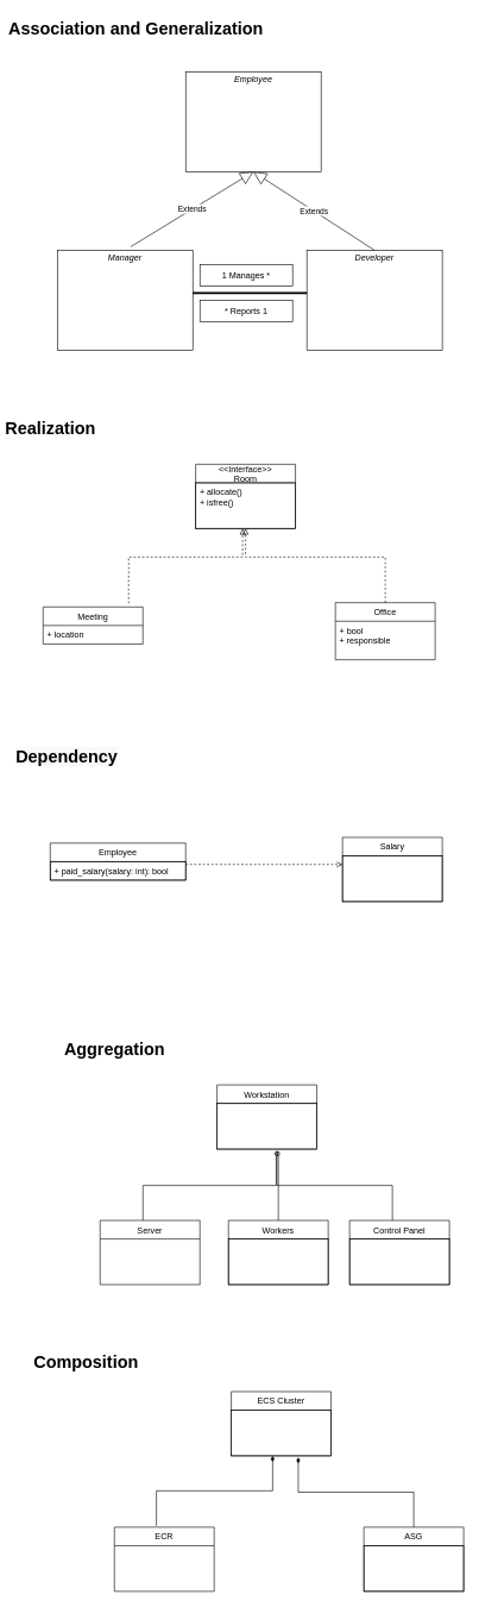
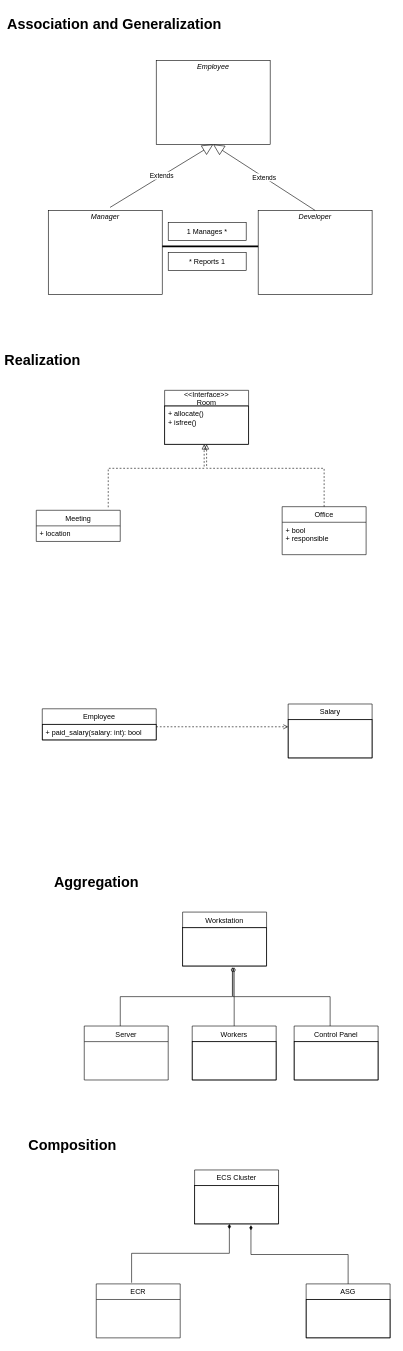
  <mxCell id="0" />
  <mxCell id="1" parent="0" />
  <mxCell id="2" value="&lt;p style=&quot;margin: 0px ; margin-top: 4px ; text-align: center&quot;&gt;&lt;i&gt;Manager&lt;/i&gt;&lt;/p&gt;" style="verticalAlign=top;align=left;overflow=fill;fontSize=12;fontFamily=Helvetica;html=1;fillColor=default;strokeColor=default;fontColor=default;" vertex="1" parent="1"><mxGeometry x="80" y="350" width="190" height="140" as="geometry" /></mxCell>
  <mxCell id="3" value="&lt;p style=&quot;margin: 0px ; margin-top: 4px ; text-align: center&quot;&gt;&lt;i&gt;Developer&lt;/i&gt;&lt;/p&gt;" style="verticalAlign=top;align=left;overflow=fill;fontSize=12;fontFamily=Helvetica;html=1;fillColor=default;strokeColor=default;fontColor=default;" vertex="1" parent="1"><mxGeometry x="430" y="350" width="190" height="140" as="geometry" /></mxCell>
  <mxCell id="4" value="" style="endArrow=none;startArrow=none;endFill=0;startFill=0;endSize=8;html=1;verticalAlign=bottom;labelBackgroundColor=none;strokeWidth=3;rounded=0;fontColor=default;fillColor=default;strokeColor=default;" edge="1" parent="1"><mxGeometry width="160" relative="1" as="geometry"><mxPoint x="270" y="410" as="sourcePoint" /><mxPoint x="430" y="410" as="targetPoint" /></mxGeometry></mxCell>
  <mxCell id="5" value="* Reports 1" style="text;html=1;strokeColor=default;fillColor=default;align=center;verticalAlign=middle;whiteSpace=wrap;rounded=0;fontColor=default;" vertex="1" parent="1"><mxGeometry x="280" y="420" width="130" height="30" as="geometry" /></mxCell>
  <mxCell id="6" value="1 Manages *" style="text;html=1;strokeColor=default;fillColor=default;align=center;verticalAlign=middle;whiteSpace=wrap;rounded=0;fontColor=default;" vertex="1" parent="1"><mxGeometry x="280" y="370" width="130" height="30" as="geometry" /></mxCell>
  <mxCell id="7" value="&lt;p style=&quot;margin: 0px ; margin-top: 4px ; text-align: center&quot;&gt;&lt;i&gt;Employee&lt;/i&gt;&lt;/p&gt;" style="verticalAlign=top;align=left;overflow=fill;fontSize=12;fontFamily=Helvetica;html=1;fillColor=default;strokeColor=default;fontColor=default;" vertex="1" parent="1"><mxGeometry x="260" y="100" width="190" height="140" as="geometry" /></mxCell>
  <mxCell id="8" value="Extends" style="endArrow=block;endSize=16;endFill=0;html=1;rounded=0;fontColor=default;strokeColor=default;fillColor=default;labelBackgroundColor=default;exitX=0.542;exitY=-0.036;exitDx=0;exitDy=0;exitPerimeter=0;" edge="1" parent="1" source="2"><mxGeometry width="160" relative="1" as="geometry"><mxPoint x="135" y="270" as="sourcePoint" /><mxPoint x="355" y="240" as="targetPoint" /><Array as="points" /></mxGeometry></mxCell>
  <mxCell id="9" value="Extends" style="endArrow=block;endSize=16;endFill=0;html=1;rounded=0;labelBackgroundColor=default;fontColor=default;strokeColor=default;fillColor=default;entryX=0.5;entryY=1;entryDx=0;entryDy=0;exitX=0.5;exitY=0;exitDx=0;exitDy=0;" edge="1" parent="1" source="3" target="7"><mxGeometry width="160" relative="1" as="geometry"><mxPoint x="530" y="340" as="sourcePoint" /><mxPoint x="550" y="270" as="targetPoint" /></mxGeometry></mxCell>
  <mxCell id="10" value="Meeting" style="swimlane;fontStyle=0;childLayout=stackLayout;horizontal=1;startSize=26;fillColor=none;horizontalStack=0;resizeParent=1;resizeParentMax=0;resizeLast=0;collapsible=1;marginBottom=0;fontColor=default;strokeColor=default;" vertex="1" parent="1"><mxGeometry x="60" y="850" width="140" height="52" as="geometry" /></mxCell>
  <mxCell id="11" value="+ location" style="text;strokeColor=none;fillColor=none;align=left;verticalAlign=top;spacingLeft=4;spacingRight=4;overflow=hidden;rotatable=0;points=[[0,0.5],[1,0.5]];portConstraint=eastwest;fontColor=default;" vertex="1" parent="10"><mxGeometry y="26" width="140" height="26" as="geometry" /></mxCell>
  <mxCell id="12" value="Office" style="swimlane;fontStyle=0;childLayout=stackLayout;horizontal=1;startSize=26;fillColor=none;horizontalStack=0;resizeParent=1;resizeParentMax=0;resizeLast=0;collapsible=1;marginBottom=0;fontColor=default;strokeColor=default;" vertex="1" parent="1"><mxGeometry x="470" y="844" width="140" height="80" as="geometry" /></mxCell>
  <mxCell id="13" value="+ bool&#10;+ responsible" style="text;strokeColor=none;fillColor=none;align=left;verticalAlign=top;spacingLeft=4;spacingRight=4;overflow=hidden;rotatable=0;points=[[0,0.5],[1,0.5]];portConstraint=eastwest;fontColor=default;" vertex="1" parent="12"><mxGeometry y="26" width="140" height="54" as="geometry" /></mxCell>
  <mxCell id="14" value="&lt;&lt;Interface&gt;&gt;&#10;Room" style="swimlane;fontStyle=0;childLayout=stackLayout;horizontal=1;startSize=26;fillColor=none;horizontalStack=0;resizeParent=1;resizeParentMax=0;resizeLast=0;collapsible=1;marginBottom=0;fontColor=default;strokeColor=default;" vertex="1" parent="1"><mxGeometry x="274" y="650" width="140" height="90" as="geometry" /></mxCell>
  <mxCell id="15" value="+ allocate()&#10;+ isfree()" style="text;strokeColor=default;fillColor=none;align=left;verticalAlign=top;spacingLeft=4;spacingRight=4;overflow=hidden;rotatable=0;points=[[0,0.5],[1,0.5]];portConstraint=eastwest;fontColor=default;" vertex="1" parent="14"><mxGeometry y="26" width="140" height="64" as="geometry" /></mxCell>
  <mxCell id="16" value="" style="edgeStyle=elbowEdgeStyle;html=1;endArrow=block;elbow=vertical;endFill=0;dashed=1;rounded=0;labelBackgroundColor=default;fontColor=default;strokeColor=default;fillColor=default;" edge="1" parent="1" target="15"><mxGeometry width="100" height="75" relative="1" as="geometry"><mxPoint x="540" y="844" as="sourcePoint" /><mxPoint x="640" y="769" as="targetPoint" /><Array as="points"><mxPoint x="510" y="780" /><mxPoint x="460" y="770" /><mxPoint x="440" y="791" /></Array></mxGeometry></mxCell>
  <mxCell id="17" value="" style="edgeStyle=elbowEdgeStyle;html=1;endArrow=block;elbow=vertical;endFill=0;dashed=1;rounded=0;labelBackgroundColor=default;fontColor=default;strokeColor=default;fillColor=default;entryX=0.471;entryY=1;entryDx=0;entryDy=0;entryPerimeter=0;" edge="1" parent="1" target="15"><mxGeometry width="100" height="75" relative="1" as="geometry"><mxPoint x="180" y="845" as="sourcePoint" /><mxPoint x="280" y="770" as="targetPoint" /><Array as="points"><mxPoint x="230" y="780" /></Array></mxGeometry></mxCell>
  <mxCell id="18" value="Association and Generalization" style="text;strokeColor=none;fillColor=none;html=1;fontSize=24;fontStyle=1;verticalAlign=middle;align=center;fontColor=default;" vertex="1" parent="1"><mxGeometry x="140" y="20" width="100" height="40" as="geometry" /></mxCell>
  <mxCell id="19" value="Realization" style="text;strokeColor=none;fillColor=none;html=1;fontSize=24;fontStyle=1;verticalAlign=middle;align=center;fontColor=default;" vertex="1" parent="1"><mxGeometry x="20" y="580" width="100" height="40" as="geometry" /></mxCell>
  <mxCell id="20" value="Employee" style="swimlane;fontStyle=0;childLayout=stackLayout;horizontal=1;startSize=26;fillColor=none;horizontalStack=0;resizeParent=1;resizeParentMax=0;resizeLast=0;collapsible=1;marginBottom=0;fontColor=default;strokeColor=default;" vertex="1" parent="1"><mxGeometry x="70" y="1181" width="190" height="52" as="geometry" /></mxCell>
  <mxCell id="21" value="+ paid_salary(salary: int): bool" style="text;strokeColor=default;fillColor=none;align=left;verticalAlign=top;spacingLeft=4;spacingRight=4;overflow=hidden;rotatable=0;points=[[0,0.5],[1,0.5]];portConstraint=eastwest;fontColor=default;" vertex="1" parent="20"><mxGeometry y="26" width="190" height="26" as="geometry" /></mxCell>
  <mxCell id="22" value="Salary" style="swimlane;fontStyle=0;childLayout=stackLayout;horizontal=1;startSize=26;fillColor=none;horizontalStack=0;resizeParent=1;resizeParentMax=0;resizeLast=0;collapsible=1;marginBottom=0;fontColor=default;strokeColor=default;" vertex="1" parent="1"><mxGeometry x="480" y="1173" width="140" height="90" as="geometry" /></mxCell>
  <mxCell id="23" value="" style="text;strokeColor=default;fillColor=none;align=left;verticalAlign=top;spacingLeft=4;spacingRight=4;overflow=hidden;rotatable=0;points=[[0,0.5],[1,0.5]];portConstraint=eastwest;fontColor=default;" vertex="1" parent="22"><mxGeometry y="26" width="140" height="64" as="geometry" /></mxCell>
  <mxCell id="24" value="" style="endArrow=open;html=1;rounded=0;align=center;verticalAlign=bottom;dashed=1;endFill=0;labelBackgroundColor=none;fontColor=default;strokeColor=default;fillColor=default;entryX=0;entryY=0.188;entryDx=0;entryDy=0;entryPerimeter=0;" edge="1" parent="1" target="23"><mxGeometry relative="1" as="geometry"><mxPoint x="260" y="1211" as="sourcePoint" /><mxPoint x="380" y="1211" as="targetPoint" /></mxGeometry></mxCell>
  <mxCell id="25" value="Workstation" style="swimlane;fontStyle=0;childLayout=stackLayout;horizontal=1;startSize=26;fillColor=none;horizontalStack=0;resizeParent=1;resizeParentMax=0;resizeLast=0;collapsible=1;marginBottom=0;fontColor=default;strokeColor=default;" vertex="1" parent="1"><mxGeometry x="304" y="1520" width="140" height="90" as="geometry" /></mxCell>
  <mxCell id="26" value="" style="text;strokeColor=default;fillColor=none;align=left;verticalAlign=top;spacingLeft=4;spacingRight=4;overflow=hidden;rotatable=0;points=[[0,0.5],[1,0.5]];portConstraint=eastwest;fontColor=default;" vertex="1" parent="25"><mxGeometry y="26" width="140" height="64" as="geometry" /></mxCell>
  <mxCell id="27" value="Server" style="swimlane;fontStyle=0;childLayout=stackLayout;horizontal=1;startSize=26;fillColor=none;horizontalStack=0;resizeParent=1;resizeParentMax=0;resizeLast=0;collapsible=1;marginBottom=0;fontColor=default;strokeColor=default;" vertex="1" parent="1"><mxGeometry x="140" y="1710" width="140" height="90" as="geometry" /></mxCell>
  <mxCell id="28" value="Workers" style="swimlane;fontStyle=0;childLayout=stackLayout;horizontal=1;startSize=26;fillColor=none;horizontalStack=0;resizeParent=1;resizeParentMax=0;resizeLast=0;collapsible=1;marginBottom=0;fontColor=default;strokeColor=default;" vertex="1" parent="1"><mxGeometry x="320" y="1710" width="140" height="90" as="geometry" /></mxCell>
  <mxCell id="29" value="" style="text;strokeColor=default;fillColor=none;align=left;verticalAlign=top;spacingLeft=4;spacingRight=4;overflow=hidden;rotatable=0;points=[[0,0.5],[1,0.5]];portConstraint=eastwest;fontColor=default;" vertex="1" parent="28"><mxGeometry y="26" width="140" height="64" as="geometry" /></mxCell>
  <mxCell id="30" value="Control Panel" style="swimlane;fontStyle=0;childLayout=stackLayout;horizontal=1;startSize=26;fillColor=none;horizontalStack=0;resizeParent=1;resizeParentMax=0;resizeLast=0;collapsible=1;marginBottom=0;fontColor=default;strokeColor=default;" vertex="1" parent="1"><mxGeometry x="490" y="1710" width="140" height="90" as="geometry" /></mxCell>
  <mxCell id="31" value="" style="text;strokeColor=default;fillColor=none;align=left;verticalAlign=top;spacingLeft=4;spacingRight=4;overflow=hidden;rotatable=0;points=[[0,0.5],[1,0.5]];portConstraint=eastwest;fontColor=default;" vertex="1" parent="30"><mxGeometry y="26" width="140" height="64" as="geometry" /></mxCell>
  <mxCell id="32" value="Aggregation" style="text;strokeColor=none;fillColor=none;html=1;fontSize=24;fontStyle=1;verticalAlign=middle;align=center;fontColor=default;" vertex="1" parent="1"><mxGeometry x="110" y="1450" width="100" height="40" as="geometry" /></mxCell>
- <mxCell id="33" value="&lt;span style=&quot;font-family: helvetica; font-size: 24px; font-style: normal; font-weight: 700; letter-spacing: normal; text-align: center; text-indent: 0px; text-transform: none; word-spacing: 0px; background-color: rgb(248, 249, 250); display: inline; float: none;&quot;&gt;Dependency&lt;/span&gt;" style="text;whiteSpace=wrap;html=1;fontColor=default;" vertex="1" parent="1"><mxGeometry x="20" y="1040" width="170" height="30" as="geometry" /></mxCell>
  <mxCell id="34" value="" style="endArrow=none;html=1;endFill=0;startArrow=diamondThin;startFill=0;edgeStyle=elbowEdgeStyle;elbow=vertical;rounded=0;labelBackgroundColor=default;fontColor=default;strokeColor=default;fillColor=default;exitX=0.593;exitY=1.031;exitDx=0;exitDy=0;exitPerimeter=0;entryX=0.429;entryY=0;entryDx=0;entryDy=0;entryPerimeter=0;" edge="1" parent="1" source="26" target="27"><mxGeometry width="100" height="75" relative="1" as="geometry"><mxPoint x="200" y="1695" as="sourcePoint" /><mxPoint x="200" y="1700" as="targetPoint" /></mxGeometry></mxCell>
  <mxCell id="35" value="" style="endArrow=none;html=1;endFill=0;startArrow=diamondThin;startFill=0;edgeStyle=elbowEdgeStyle;elbow=vertical;rounded=0;labelBackgroundColor=default;fontColor=default;strokeColor=default;fillColor=default;exitX=0.6;exitY=1.031;exitDx=0;exitDy=0;exitPerimeter=0;entryX=0.5;entryY=0;entryDx=0;entryDy=0;" edge="1" parent="1" source="26" target="28"><mxGeometry width="100" height="75" relative="1" as="geometry"><mxPoint x="397.02" y="1621.984" as="sourcePoint" /><mxPoint x="380" y="1700" as="targetPoint" /></mxGeometry></mxCell>
  <mxCell id="36" value="" style="endArrow=none;html=1;endFill=0;startArrow=diamondThin;startFill=0;edgeStyle=elbowEdgeStyle;elbow=vertical;rounded=0;labelBackgroundColor=default;fontColor=default;strokeColor=default;fillColor=default;entryX=0.429;entryY=0;entryDx=0;entryDy=0;entryPerimeter=0;" edge="1" parent="1"><mxGeometry width="100" height="75" relative="1" as="geometry"><mxPoint x="390" y="1612" as="sourcePoint" /><mxPoint x="550" y="1710" as="targetPoint" /></mxGeometry></mxCell>
  <mxCell id="37" value="ECS Cluster" style="swimlane;fontStyle=0;childLayout=stackLayout;horizontal=1;startSize=26;fillColor=none;horizontalStack=0;resizeParent=1;resizeParentMax=0;resizeLast=0;collapsible=1;marginBottom=0;fontColor=default;strokeColor=default;" vertex="1" parent="1"><mxGeometry x="324" y="1950" width="140" height="90" as="geometry" /></mxCell>
  <mxCell id="38" value="" style="text;strokeColor=default;fillColor=none;align=left;verticalAlign=top;spacingLeft=4;spacingRight=4;overflow=hidden;rotatable=0;points=[[0,0.5],[1,0.5]];portConstraint=eastwest;fontColor=default;" vertex="1" parent="37"><mxGeometry y="26" width="140" height="64" as="geometry" /></mxCell>
  <mxCell id="39" value="ECR" style="swimlane;fontStyle=0;childLayout=stackLayout;horizontal=1;startSize=26;fillColor=none;horizontalStack=0;resizeParent=1;resizeParentMax=0;resizeLast=0;collapsible=1;marginBottom=0;fontColor=default;strokeColor=default;" vertex="1" parent="1"><mxGeometry x="160" y="2140" width="140" height="90" as="geometry" /></mxCell>
  <mxCell id="40" value="ASG" style="swimlane;fontStyle=0;childLayout=stackLayout;horizontal=1;startSize=26;fillColor=none;horizontalStack=0;resizeParent=1;resizeParentMax=0;resizeLast=0;collapsible=1;marginBottom=0;fontColor=default;strokeColor=default;" vertex="1" parent="1"><mxGeometry x="510" y="2140" width="140" height="90" as="geometry" /></mxCell>
  <mxCell id="41" value="" style="text;strokeColor=default;fillColor=none;align=left;verticalAlign=top;spacingLeft=4;spacingRight=4;overflow=hidden;rotatable=0;points=[[0,0.5],[1,0.5]];portConstraint=eastwest;fontColor=default;" vertex="1" parent="40"><mxGeometry y="26" width="140" height="64" as="geometry" /></mxCell>
  <mxCell id="42" value="Composition" style="text;strokeColor=none;fillColor=none;html=1;fontSize=24;fontStyle=1;verticalAlign=middle;align=center;fontColor=default;" vertex="1" parent="1"><mxGeometry x="70" y="1890" width="100" height="40" as="geometry" /></mxCell>
  <mxCell id="43" value="" style="endArrow=none;html=1;endFill=0;startArrow=diamondThin;startFill=1;edgeStyle=elbowEdgeStyle;elbow=vertical;rounded=0;labelBackgroundColor=default;fontColor=default;strokeColor=default;fillColor=default;exitX=0.671;exitY=1.031;exitDx=0;exitDy=0;exitPerimeter=0;entryX=0.5;entryY=0;entryDx=0;entryDy=0;" edge="1" parent="1" source="38" target="40"><mxGeometry width="100" height="75" relative="1" as="geometry"><mxPoint x="510" y="2135" as="sourcePoint" /><mxPoint x="610" y="2060" as="targetPoint" /></mxGeometry></mxCell>
  <mxCell id="44" value="" style="endArrow=none;html=1;endFill=0;startArrow=diamondThin;startFill=1;edgeStyle=elbowEdgeStyle;elbow=vertical;rounded=0;labelBackgroundColor=default;fontColor=default;strokeColor=default;fillColor=default;entryX=0.421;entryY=-0.022;entryDx=0;entryDy=0;entryPerimeter=0;exitX=0.414;exitY=1;exitDx=0;exitDy=0;exitPerimeter=0;" edge="1" parent="1" source="38" target="39"><mxGeometry width="100" height="75" relative="1" as="geometry"><mxPoint x="380" y="2050" as="sourcePoint" /><mxPoint x="310" y="2080" as="targetPoint" /></mxGeometry></mxCell>
